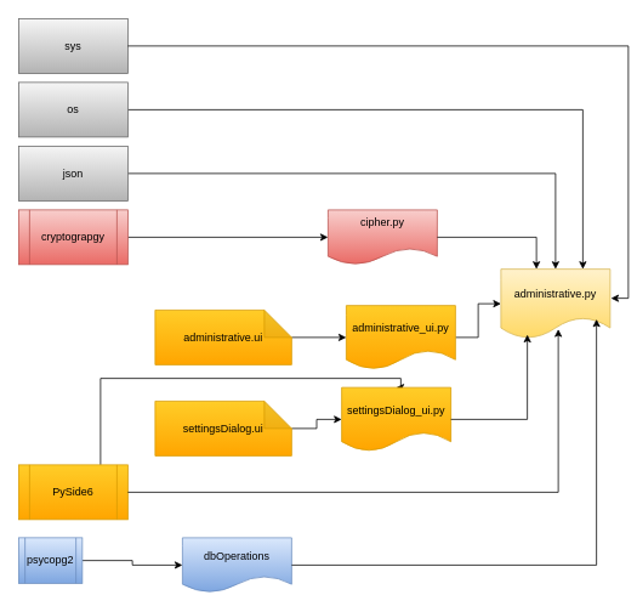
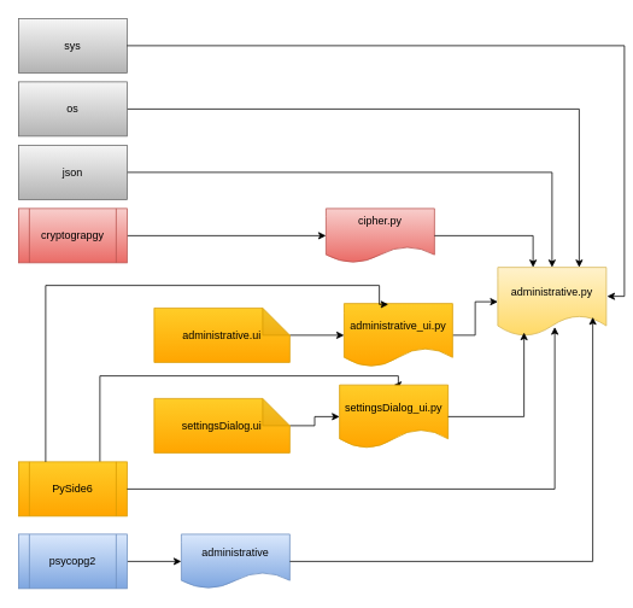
  <mxCell id="0" />
  <mxCell id="1" parent="0" />
  <mxCell id="2" style="edgeStyle=orthogonalEdgeStyle;rounded=0;orthogonalLoop=1;jettySize=auto;html=1;entryX=0.5;entryY=0;entryDx=0;entryDy=0;" parent="1" source="3" target="7" edge="1"><mxGeometry relative="1" as="geometry"><Array as="points"><mxPoint x="110" y="415" /><mxPoint x="440" y="415" /></Array></mxGeometry></mxCell>
  <mxCell id="3" value="PySide6" style="shape=process;whiteSpace=wrap;html=1;backgroundOutline=1;fillColor=#ffcd28;gradientColor=#ffa500;strokeColor=#d79b00;" parent="1" vertex="1"><mxGeometry x="20" y="510" width="120" height="60" as="geometry" /></mxCell>
  <mxCell id="4" value="" style="edgeStyle=orthogonalEdgeStyle;rounded=0;orthogonalLoop=1;jettySize=auto;html=1;" parent="1" source="5" target="6" edge="1"><mxGeometry relative="1" as="geometry" /></mxCell>
- <mxCell id="5" value="psycopg2" style="shape=process;whiteSpace=wrap;html=1;backgroundOutline=1;fillColor=#dae8fc;gradientColor=#7ea6e0;strokeColor=#6c8ebf;" parent="1" vertex="1"><mxGeometry x="20" y="590" width="70" height="50" as="geometry" /></mxCell>
- <mxCell id="6" value="dbOperations" style="shape=document;whiteSpace=wrap;html=1;boundedLbl=1;fillColor=#dae8fc;gradientColor=#7ea6e0;strokeColor=#6c8ebf;" parent="1" vertex="1"><mxGeometry x="200" y="590" width="120" height="60" as="geometry" /></mxCell>
+ <mxCell id="5" value="psycopg2" style="shape=process;whiteSpace=wrap;html=1;backgroundOutline=1;fillColor=#dae8fc;gradientColor=#7ea6e0;strokeColor=#6c8ebf;" parent="1" vertex="1"><mxGeometry x="20" y="590" width="120" height="60" as="geometry" /></mxCell>
+ <mxCell id="6" value="administrative" style="shape=document;whiteSpace=wrap;html=1;boundedLbl=1;fillColor=#dae8fc;gradientColor=#7ea6e0;strokeColor=#6c8ebf;" parent="1" vertex="1"><mxGeometry x="200" y="590" width="120" height="60" as="geometry" /></mxCell>
  <mxCell id="7" value="settingsDialog_ui.py" style="shape=document;whiteSpace=wrap;html=1;boundedLbl=1;fillColor=#ffcd28;gradientColor=#ffa500;strokeColor=#d79b00;" parent="1" vertex="1"><mxGeometry x="375" y="425" width="120" height="70" as="geometry" /></mxCell>
  <mxCell id="8" style="edgeStyle=orthogonalEdgeStyle;rounded=0;orthogonalLoop=1;jettySize=auto;html=1;" parent="1" source="9" target="10" edge="1"><mxGeometry relative="1" as="geometry" /></mxCell>
  <mxCell id="9" value="administrative_ui.py" style="shape=document;whiteSpace=wrap;html=1;boundedLbl=1;fillColor=#ffcd28;gradientColor=#ffa500;strokeColor=#d79b00;" parent="1" vertex="1"><mxGeometry x="380" y="335" width="120" height="70" as="geometry" /></mxCell>
  <mxCell id="10" value="administrative.py" style="shape=document;whiteSpace=wrap;html=1;boundedLbl=1;fillColor=#fff2cc;gradientColor=#ffd966;strokeColor=#d6b656;" parent="1" vertex="1"><mxGeometry x="550" y="295" width="120" height="76" as="geometry" /></mxCell>
  <mxCell id="11" style="edgeStyle=orthogonalEdgeStyle;rounded=0;orthogonalLoop=1;jettySize=auto;html=1;entryX=0;entryY=0.5;entryDx=0;entryDy=0;" parent="1" source="12" target="9" edge="1"><mxGeometry relative="1" as="geometry" /></mxCell>
  <mxCell id="12" value="administrative.ui" style="shape=note;whiteSpace=wrap;html=1;backgroundOutline=1;darkOpacity=0.05;fillColor=#ffcd28;gradientColor=#ffa500;strokeColor=#d79b00;" parent="1" vertex="1"><mxGeometry x="170" y="340" width="150" height="60" as="geometry" /></mxCell>
  <mxCell id="13" value="" style="edgeStyle=orthogonalEdgeStyle;rounded=0;orthogonalLoop=1;jettySize=auto;html=1;" parent="1" source="14" target="7" edge="1"><mxGeometry relative="1" as="geometry" /></mxCell>
  <mxCell id="14" value="settingsDialog.ui" style="shape=note;whiteSpace=wrap;html=1;backgroundOutline=1;darkOpacity=0.05;fillColor=#ffcd28;gradientColor=#ffa500;strokeColor=#d79b00;" parent="1" vertex="1"><mxGeometry x="170" y="440" width="150" height="60" as="geometry" /></mxCell>
  <mxCell id="15" value="sys" style="rounded=0;whiteSpace=wrap;html=1;fillColor=#f5f5f5;strokeColor=#666666;gradientColor=#b3b3b3;" parent="1" vertex="1"><mxGeometry x="20" y="20" width="120" height="60" as="geometry" /></mxCell>
  <mxCell id="16" style="edgeStyle=orthogonalEdgeStyle;rounded=0;orthogonalLoop=1;jettySize=auto;html=1;entryX=0.75;entryY=0;entryDx=0;entryDy=0;" parent="1" source="17" target="10" edge="1"><mxGeometry relative="1" as="geometry" /></mxCell>
  <mxCell id="17" value="os" style="rounded=0;whiteSpace=wrap;html=1;fillColor=#f5f5f5;gradientColor=#b3b3b3;strokeColor=#666666;" parent="1" vertex="1"><mxGeometry x="20" y="90" width="120" height="60" as="geometry" /></mxCell>
  <mxCell id="18" style="edgeStyle=orthogonalEdgeStyle;rounded=0;orthogonalLoop=1;jettySize=auto;html=1;entryX=0.5;entryY=0;entryDx=0;entryDy=0;" parent="1" source="19" target="10" edge="1"><mxGeometry relative="1" as="geometry" /></mxCell>
  <mxCell id="19" value="json" style="rounded=0;whiteSpace=wrap;html=1;fillColor=#f5f5f5;gradientColor=#b3b3b3;strokeColor=#666666;" parent="1" vertex="1"><mxGeometry x="20" y="160" width="120" height="60" as="geometry" /></mxCell>
  <mxCell id="20" style="edgeStyle=orthogonalEdgeStyle;rounded=0;orthogonalLoop=1;jettySize=auto;html=1;" parent="1" source="21" target="22" edge="1"><mxGeometry relative="1" as="geometry" /></mxCell>
  <mxCell id="21" value="cryptograpgy" style="shape=process;whiteSpace=wrap;html=1;backgroundOutline=1;fillColor=#f8cecc;gradientColor=#ea6b66;strokeColor=#b85450;" parent="1" vertex="1"><mxGeometry x="20" y="230" width="120" height="60" as="geometry" /></mxCell>
  <mxCell id="22" value="cipher.py&lt;div&gt;&lt;br&gt;&lt;/div&gt;" style="shape=document;whiteSpace=wrap;html=1;boundedLbl=1;fillColor=#f8cecc;gradientColor=#ea6b66;strokeColor=#b85450;" parent="1" vertex="1"><mxGeometry x="360" y="230" width="120" height="60" as="geometry" /></mxCell>
  <mxCell id="23" style="edgeStyle=orthogonalEdgeStyle;rounded=0;orthogonalLoop=1;jettySize=auto;html=1;entryX=1.008;entryY=0.421;entryDx=0;entryDy=0;entryPerimeter=0;" parent="1" source="15" target="10" edge="1"><mxGeometry relative="1" as="geometry" /></mxCell>
  <mxCell id="24" style="edgeStyle=orthogonalEdgeStyle;rounded=0;orthogonalLoop=1;jettySize=auto;html=1;entryX=0.325;entryY=0;entryDx=0;entryDy=0;entryPerimeter=0;" parent="1" source="22" target="10" edge="1"><mxGeometry relative="1" as="geometry" /></mxCell>
+ <mxCell id="25" style="edgeStyle=orthogonalEdgeStyle;rounded=0;orthogonalLoop=1;jettySize=auto;html=1;entryX=0.408;entryY=0.014;entryDx=0;entryDy=0;entryPerimeter=0;" parent="1" source="3" target="9" edge="1"><mxGeometry relative="1" as="geometry"><Array as="points"><mxPoint x="50" y="315" /><mxPoint x="419" y="315" /></Array></mxGeometry></mxCell>
  <mxCell id="26" style="edgeStyle=orthogonalEdgeStyle;rounded=0;orthogonalLoop=1;jettySize=auto;html=1;entryX=0.242;entryY=0.947;entryDx=0;entryDy=0;entryPerimeter=0;" parent="1" source="7" target="10" edge="1"><mxGeometry relative="1" as="geometry" /></mxCell>
  <mxCell id="27" style="edgeStyle=orthogonalEdgeStyle;rounded=0;orthogonalLoop=1;jettySize=auto;html=1;entryX=0.875;entryY=0.724;entryDx=0;entryDy=0;entryPerimeter=0;" parent="1" source="6" target="10" edge="1"><mxGeometry relative="1" as="geometry" /></mxCell>
  <mxCell id="28" style="edgeStyle=orthogonalEdgeStyle;rounded=0;orthogonalLoop=1;jettySize=auto;html=1;entryX=0.525;entryY=0.868;entryDx=0;entryDy=0;entryPerimeter=0;" parent="1" source="3" target="10" edge="1"><mxGeometry relative="1" as="geometry" /></mxCell>
